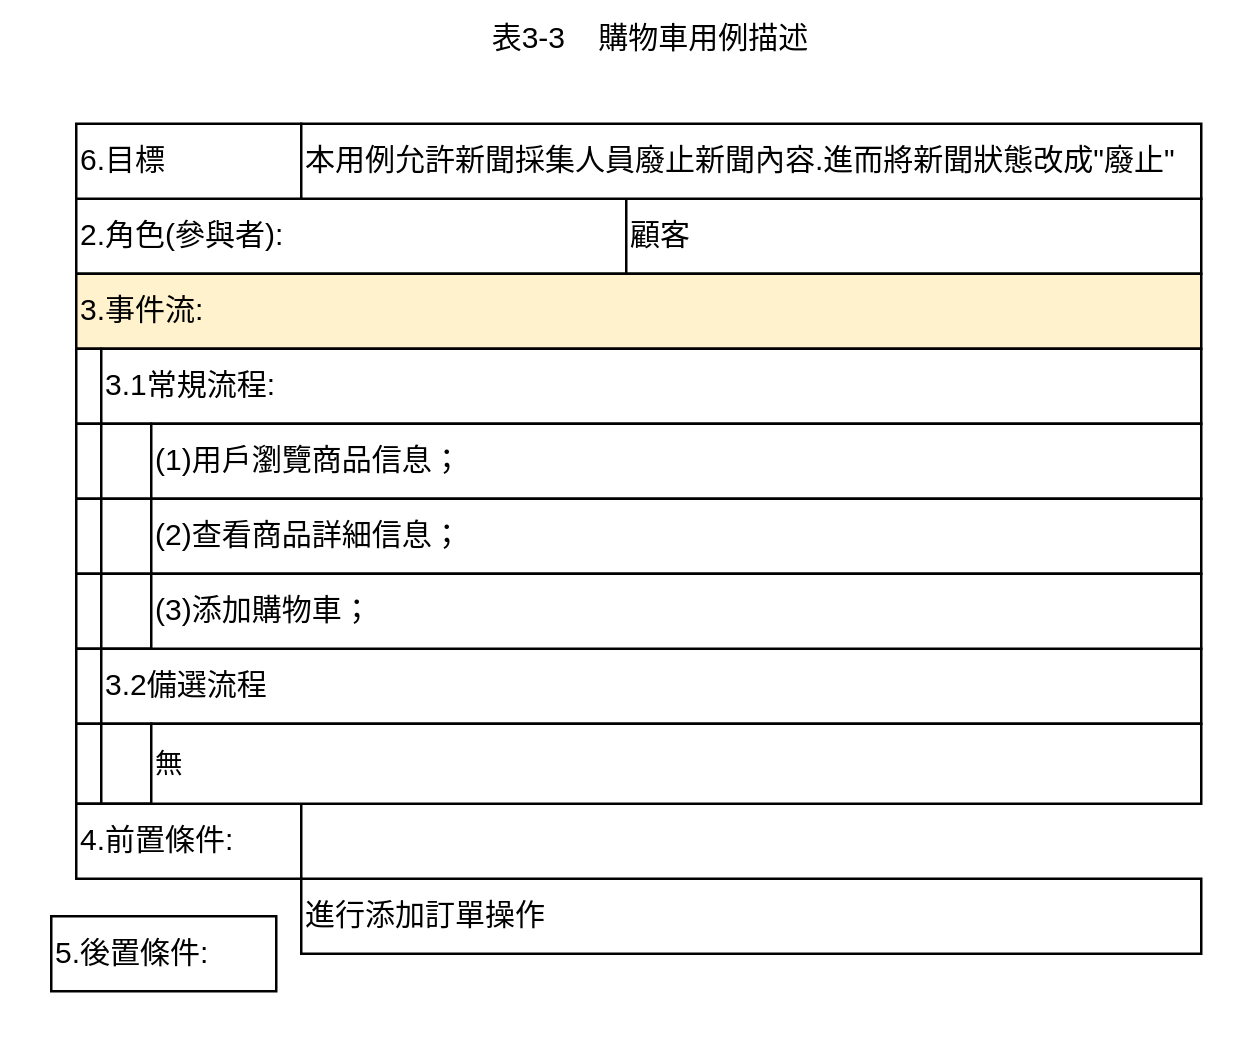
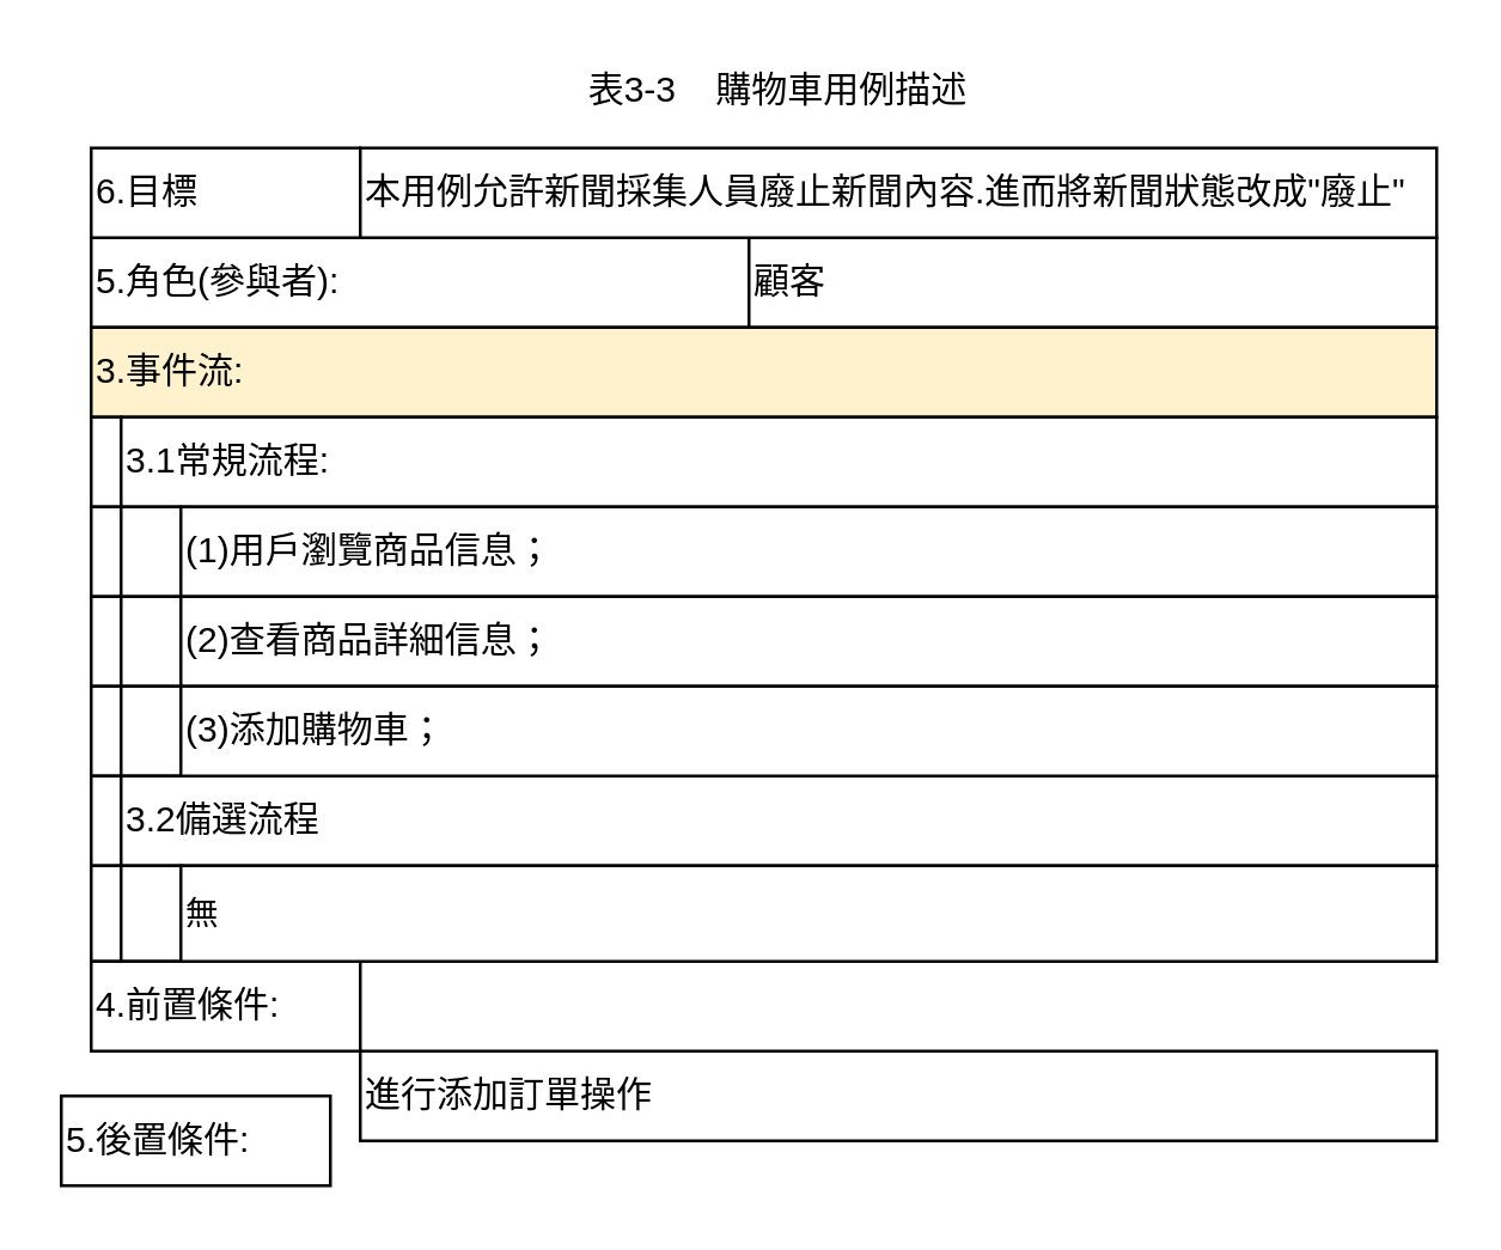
  <mxCell id="0" />
  <mxCell id="1" parent="0" />
- <mxCell id="2" value="2.角色(參與者):" style="rounded=0;whiteSpace=wrap;html=1;align=left;" vertex="1" parent="1"><mxGeometry x="30" y="79" width="220" height="30" as="geometry" /></mxCell>
+ <mxCell id="2" value="5.角色(參與者):" style="rounded=0;whiteSpace=wrap;html=1;align=left;" vertex="1" parent="1"><mxGeometry x="30" y="79" width="220" height="30" as="geometry" /></mxCell>
  <mxCell id="3" value="顧客" style="rounded=0;whiteSpace=wrap;html=1;align=left;" vertex="1" parent="1"><mxGeometry x="250" y="79" width="230" height="30" as="geometry" /></mxCell>
  <mxCell id="4" value="6.目標" style="rounded=0;whiteSpace=wrap;html=1;align=left;" vertex="1" parent="1"><mxGeometry x="30" y="49" width="90" height="30" as="geometry" /></mxCell>
  <mxCell id="5" value="本用例允許新聞採集人員廢止新聞內容.進而將新聞狀態改成&quot;廢止&quot;" style="rounded=0;whiteSpace=wrap;html=1;align=left;" vertex="1" parent="1"><mxGeometry x="120" y="49" width="360" height="30" as="geometry" /></mxCell>
  <mxCell id="6" value="3.事件流:" style="rounded=0;whiteSpace=wrap;html=1;align=left;fillColor=#fff2cc;" vertex="1" parent="1"><mxGeometry x="30" y="109" width="450" height="30" as="geometry" /></mxCell>
  <mxCell id="7" value="" style="rounded=0;whiteSpace=wrap;html=1;" vertex="1" parent="1"><mxGeometry x="30" y="139" width="10" height="30" as="geometry" /></mxCell>
  <mxCell id="8" value="" style="rounded=0;whiteSpace=wrap;html=1;" vertex="1" parent="1"><mxGeometry x="30" y="169" width="10" height="30" as="geometry" /></mxCell>
  <mxCell id="9" value="" style="rounded=0;whiteSpace=wrap;html=1;" vertex="1" parent="1"><mxGeometry x="30" y="199" width="10" height="30" as="geometry" /></mxCell>
  <mxCell id="10" value="" style="rounded=0;whiteSpace=wrap;html=1;" vertex="1" parent="1"><mxGeometry x="30" y="229" width="10" height="30" as="geometry" /></mxCell>
  <mxCell id="11" value="" style="rounded=0;whiteSpace=wrap;html=1;" vertex="1" parent="1"><mxGeometry x="30" y="259" width="10" height="30" as="geometry" /></mxCell>
  <mxCell id="12" value="" style="rounded=0;whiteSpace=wrap;html=1;" vertex="1" parent="1"><mxGeometry x="30" y="289" width="10" height="32" as="geometry" /></mxCell>
  <mxCell id="13" value="3.1常規流程:" style="rounded=0;whiteSpace=wrap;html=1;align=left;" vertex="1" parent="1"><mxGeometry x="40" y="139" width="440" height="30" as="geometry" /></mxCell>
  <mxCell id="14" value="" style="rounded=0;whiteSpace=wrap;html=1;" vertex="1" parent="1"><mxGeometry x="40" y="169" width="20" height="30" as="geometry" /></mxCell>
  <mxCell id="15" value="" style="rounded=0;whiteSpace=wrap;html=1;" vertex="1" parent="1"><mxGeometry x="40" y="199" width="20" height="30" as="geometry" /></mxCell>
  <mxCell id="16" value="" style="rounded=0;whiteSpace=wrap;html=1;" vertex="1" parent="1"><mxGeometry x="40" y="229" width="20" height="30" as="geometry" /></mxCell>
  <mxCell id="17" value="3.2備選流程" style="rounded=0;whiteSpace=wrap;html=1;align=left;" vertex="1" parent="1"><mxGeometry x="40" y="259" width="440" height="30" as="geometry" /></mxCell>
  <mxCell id="18" value="" style="rounded=0;whiteSpace=wrap;html=1;" vertex="1" parent="1"><mxGeometry x="40" y="289" width="20" height="32" as="geometry" /></mxCell>
  <mxCell id="19" value="(1)用戶瀏覽商品信息；" style="rounded=0;whiteSpace=wrap;html=1;align=left;" vertex="1" parent="1"><mxGeometry x="60" y="169" width="420" height="30" as="geometry" /></mxCell>
  <mxCell id="20" value="(2)查看商品詳細信息；" style="rounded=0;whiteSpace=wrap;html=1;align=left;" vertex="1" parent="1"><mxGeometry x="60" y="199" width="420" height="30" as="geometry" /></mxCell>
  <mxCell id="21" value="(3)添加購物車；" style="rounded=0;whiteSpace=wrap;html=1;align=left;" vertex="1" parent="1"><mxGeometry x="60" y="229" width="420" height="30" as="geometry" /></mxCell>
  <mxCell id="22" value="4.前置條件:" style="rounded=0;whiteSpace=wrap;html=1;align=left;" vertex="1" parent="1"><mxGeometry x="30" y="321" width="90" height="30" as="geometry" /></mxCell>
  <mxCell id="23" value="5.後置條件:" style="rounded=0;whiteSpace=wrap;html=1;align=left;" vertex="1" parent="1"><mxGeometry x="20" y="366" width="90" height="30" as="geometry" /></mxCell>
  <mxCell id="24" value="進行添加訂單操作" style="rounded=0;whiteSpace=wrap;html=1;align=left;" vertex="1" parent="1"><mxGeometry x="120" y="351" width="360" height="30" as="geometry" /></mxCell>
  <mxCell id="25" value="&lt;font style=&quot;font-size: 11px;&quot;&gt;無&lt;br&gt;&lt;/font&gt;" style="rounded=0;whiteSpace=wrap;html=1;align=left;" vertex="1" parent="1"><mxGeometry x="60" y="289" width="420" height="32" as="geometry" /></mxCell>
- <mxCell id="26" value="表3-3&amp;nbsp; &amp;nbsp; 購物車用例描述" style="rounded=0;whiteSpace=wrap;html=1;strokeColor=none;" vertex="1" parent="1"><mxGeometry x="179" y="5" width="162" height="19" as="geometry" /></mxCell>
+ <mxCell id="26" value="表3-3&amp;nbsp; &amp;nbsp; 購物車用例描述" style="rounded=0;whiteSpace=wrap;html=1;strokeColor=none;" vertex="1" parent="1"><mxGeometry x="179" y="20" width="162" height="19" as="geometry" /></mxCell>
